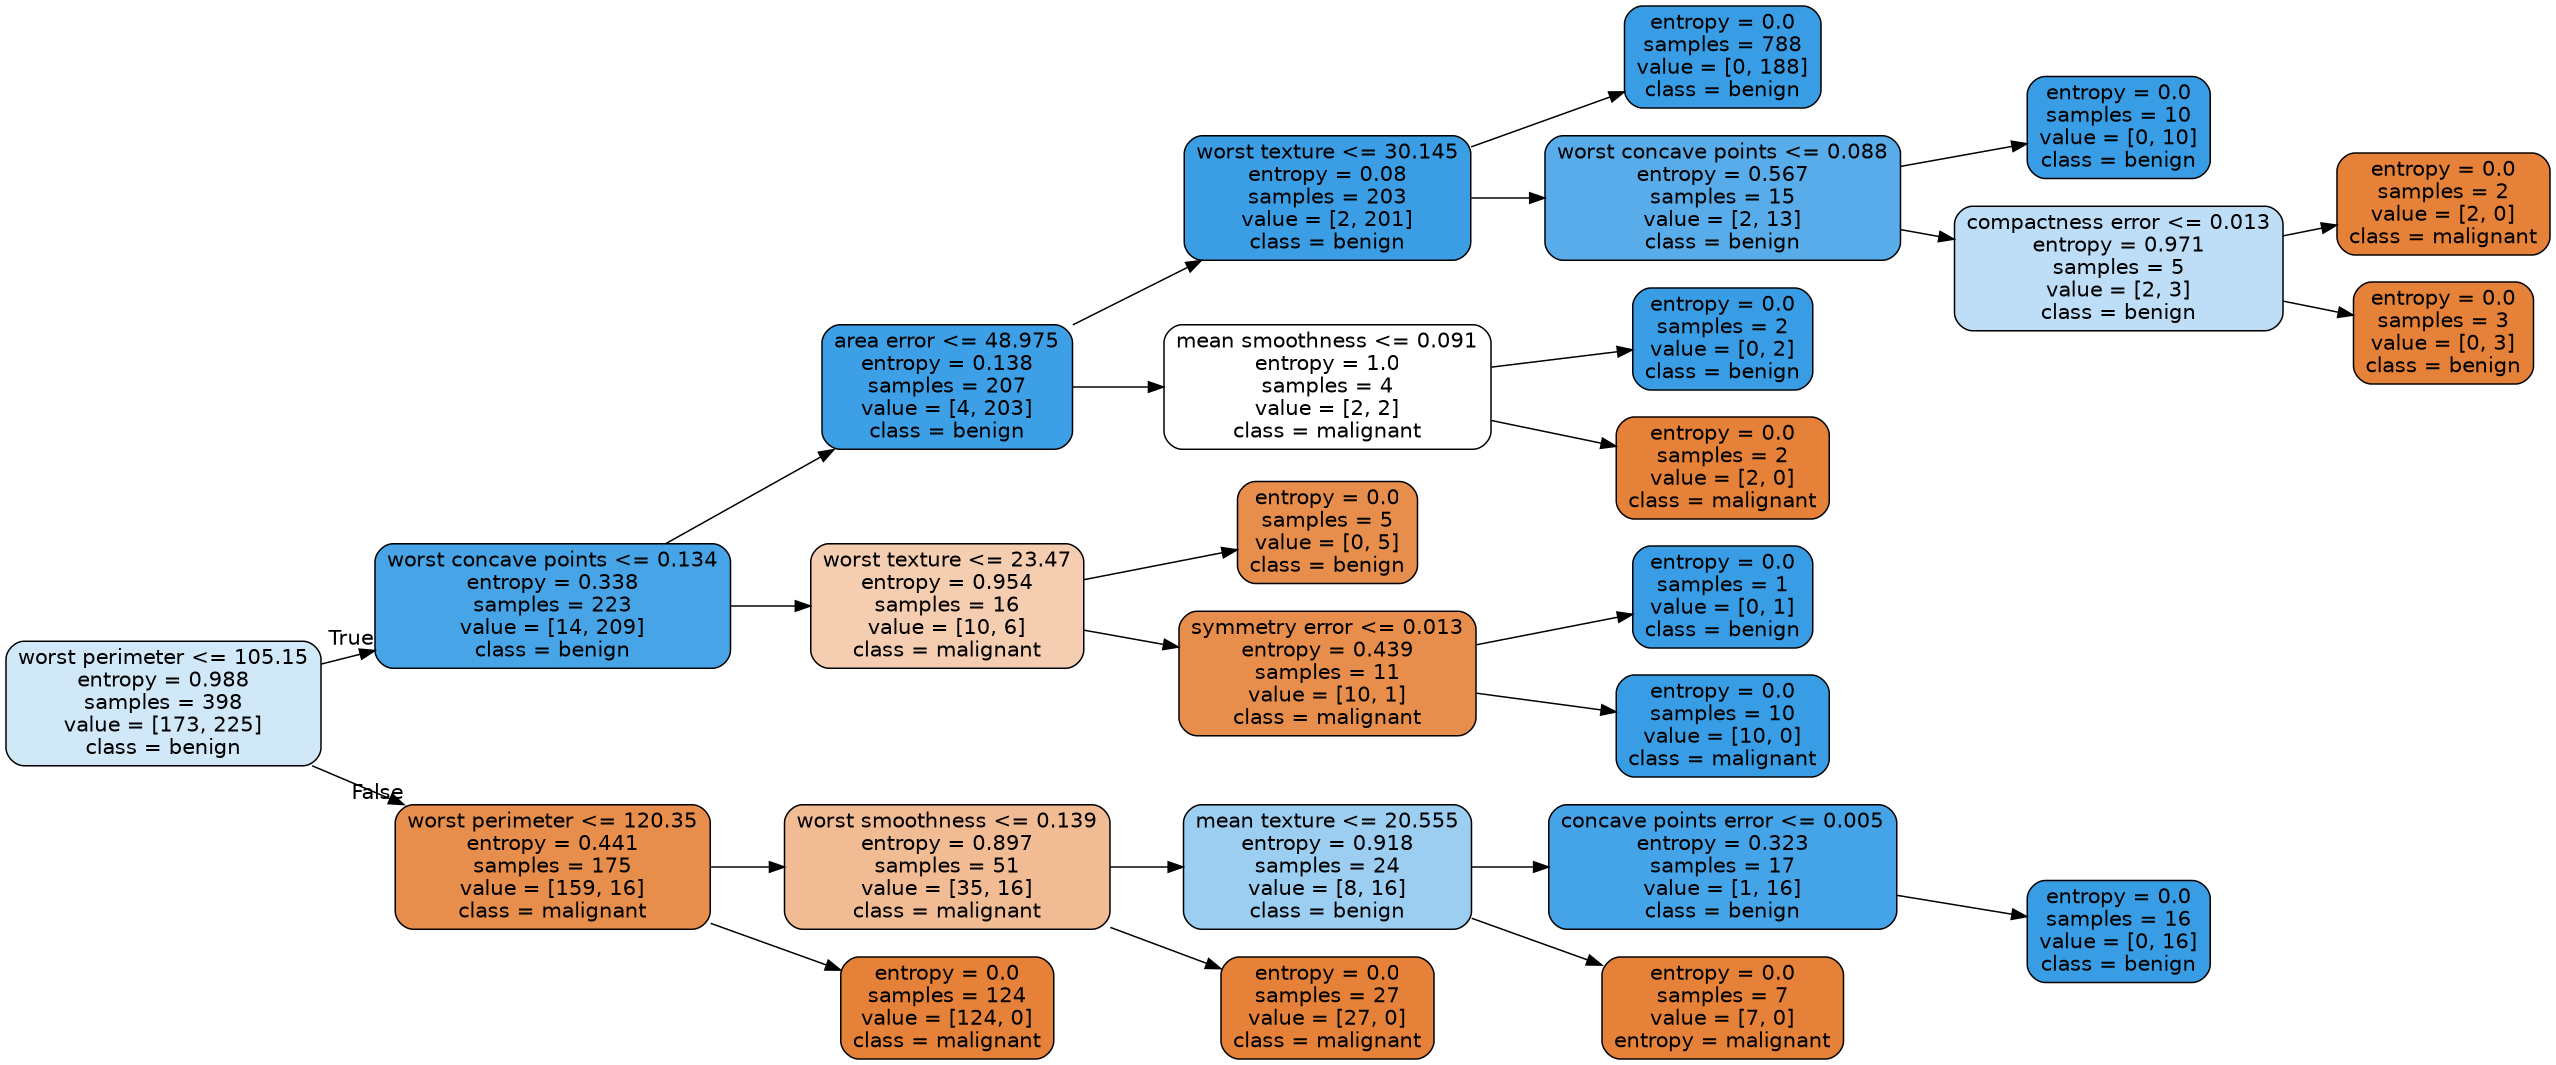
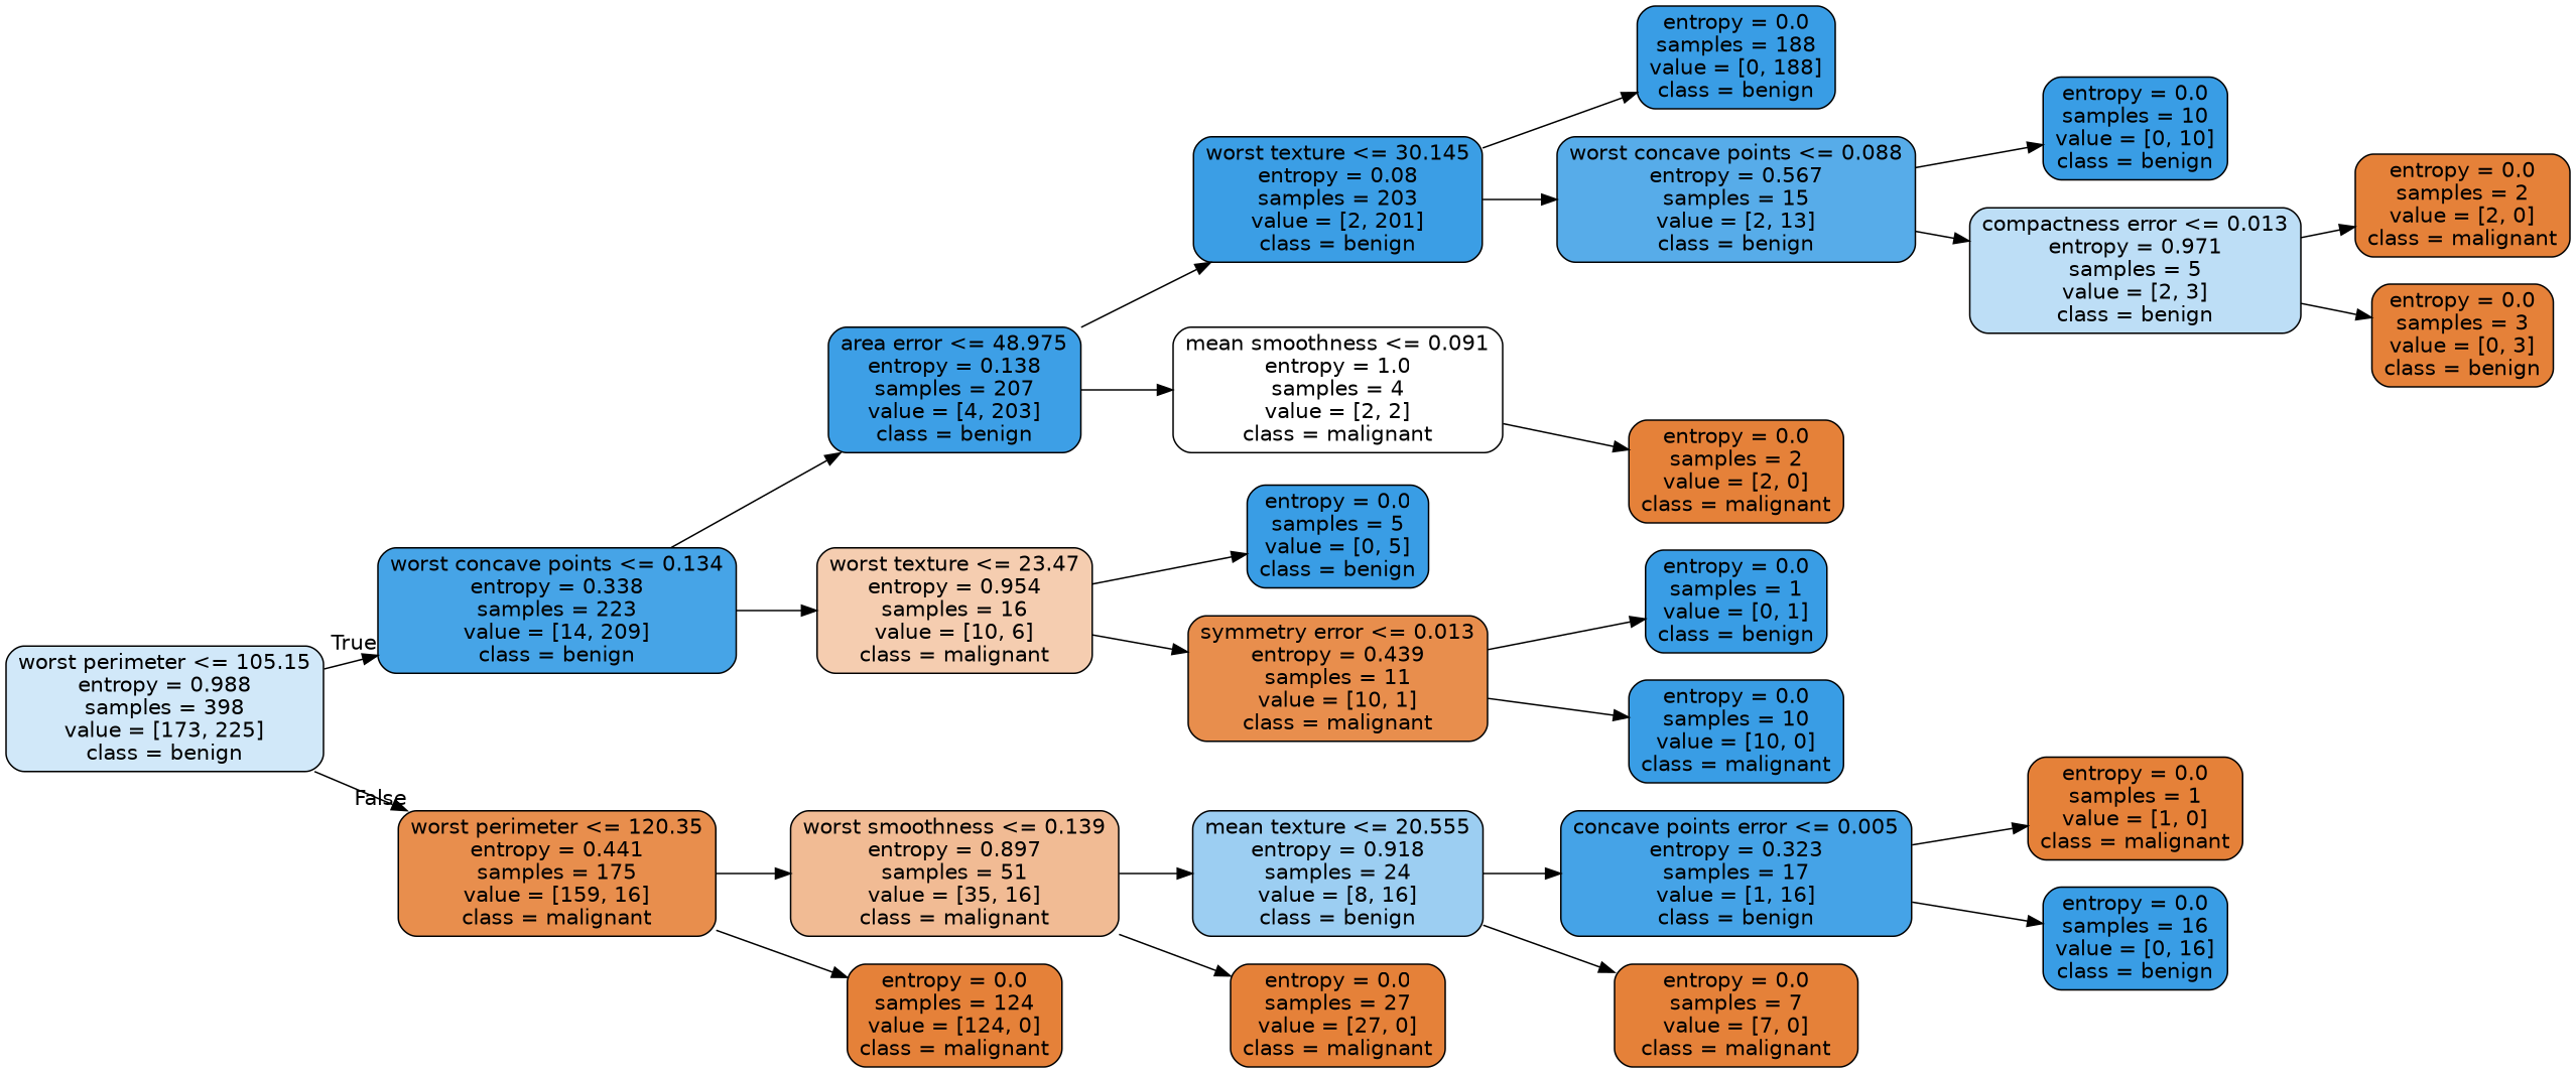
  digraph {
    rankdir=LR
    node [color=black fillcolor="#e58139" fontname=helvetica shape=box style="filled, rounded"]
    edge [fontname=helvetica]
    n1 [fillcolor="#d1e8f9" label="worst perimeter <= 105.15\nentropy = 0.988\nsamples = 398\nvalue = [173, 225]\nclass = benign"]
    n2 [fillcolor="#46a4e7" label="worst concave points <= 0.134\nentropy = 0.338\nsamples = 223\nvalue = [14, 209]\nclass = benign"]
    n3 [fillcolor="#e88e4d" label="worst perimeter <= 120.35\nentropy = 0.441\nsamples = 175\nvalue = [159, 16]\nclass = malignant"]
    n4 [fillcolor="#3d9fe6" label="area error <= 48.975\nentropy = 0.138\nsamples = 207\nvalue = [4, 203]\nclass = benign"]
    n5 [fillcolor="#f5cdb0" label="worst texture <= 23.47\nentropy = 0.954\nsamples = 16\nvalue = [10, 6]\nclass = malignant"]
    n6 [fillcolor="#f1bb94" label="worst smoothness <= 0.139\nentropy = 0.897\nsamples = 51\nvalue = [35, 16]\nclass = malignant"]
    n7 [label="entropy = 0.0\nsamples = 124\nvalue = [124, 0]\nclass = malignant"]
    n8 [fillcolor="#3b9ee5" label="worst texture <= 30.145\nentropy = 0.08\nsamples = 203\nvalue = [2, 201]\nclass = benign"]
    n9 [fillcolor="#ffffff" label="mean smoothness <= 0.091\nentropy = 1.0\nsamples = 4\nvalue = [2, 2]\nclass = malignant"]
-   n10 [fillcolor="#e88e4d" label="entropy = 0.0\nsamples = 5\nvalue = [0, 5]\nclass = benign"]
+   n10 [fillcolor="#399de5" label="entropy = 0.0\nsamples = 5\nvalue = [0, 5]\nclass = benign"]
    n11 [fillcolor="#e88e4d" label="symmetry error <= 0.013\nentropy = 0.439\nsamples = 11\nvalue = [10, 1]\nclass = malignant"]
-   n12 [fillcolor="#399de5" label="entropy = 0.0\nsamples = 788\nvalue = [0, 188]\nclass = benign"]
+   n12 [fillcolor="#399de5" label="entropy = 0.0\nsamples = 188\nvalue = [0, 188]\nclass = benign"]
    n13 [fillcolor="#57ace9" label="worst concave points <= 0.088\nentropy = 0.567\nsamples = 15\nvalue = [2, 13]\nclass = benign"]
-   n14 [fillcolor="#399de5" label="entropy = 0.0\nsamples = 2\nvalue = [0, 2]\nclass = benign"]
    n15 [label="entropy = 0.0\nsamples = 2\nvalue = [2, 0]\nclass = malignant"]
    n16 [fillcolor="#399de5" label="entropy = 0.0\nsamples = 10\nvalue = [0, 10]\nclass = benign"]
    n17 [fillcolor="#bddef6" label="compactness error <= 0.013\nentropy = 0.971\nsamples = 5\nvalue = [2, 3]\nclass = benign"]
    n18 [label="entropy = 0.0\nsamples = 2\nvalue = [2, 0]\nclass = malignant"]
    n19 [label="entropy = 0.0\nsamples = 3\nvalue = [0, 3]\nclass = benign"]
    n20 [fillcolor="#399de5" label="entropy = 0.0\nsamples = 1\nvalue = [0, 1]\nclass = benign"]
    n21 [fillcolor="#399de5" label="entropy = 0.0\nsamples = 10\nvalue = [10, 0]\nclass = malignant"]
    n22 [fillcolor="#9ccef2" label="mean texture <= 20.555\nentropy = 0.918\nsamples = 24\nvalue = [8, 16]\nclass = benign"]
    n23 [label="entropy = 0.0\nsamples = 27\nvalue = [27, 0]\nclass = malignant"]
    n24 [fillcolor="#45a3e7" label="concave points error <= 0.005\nentropy = 0.323\nsamples = 17\nvalue = [1, 16]\nclass = benign"]
-   n25 [label="entropy = 0.0\nsamples = 7\nvalue = [7, 0]\nentropy = malignant"]
+   n25 [label="entropy = 0.0\nsamples = 7\nvalue = [7, 0]\nclass = malignant"]
+   n26 [label="entropy = 0.0\nsamples = 1\nvalue = [1, 0]\nclass = malignant"]
    n27 [fillcolor="#399de5" label="entropy = 0.0\nsamples = 16\nvalue = [0, 16]\nclass = benign"]
    n1 -> n2 [headlabel=True labelangle=45 labeldistance=2.5]
    n1 -> n3 [headlabel=False labelangle=-45 labeldistance=2.5]
    n2 -> n4
    n2 -> n5
    n3 -> n6
    n3 -> n7
    n4 -> n8
    n4 -> n9
    n5 -> n10
    n5 -> n11
    n6 -> n22
    n6 -> n23
    n8 -> n12
    n8 -> n13
-   n9 -> n14
    n9 -> n15
    n11 -> n20
    n11 -> n21
    n13 -> n16
    n13 -> n17
    n17 -> n18
    n17 -> n19
    n22 -> n24
    n22 -> n25
+   n24 -> n26
    n24 -> n27
  }
